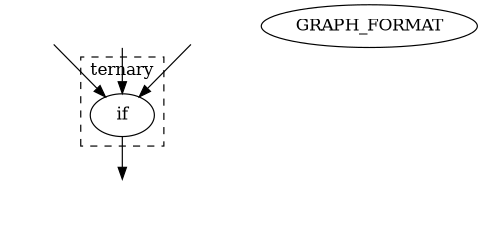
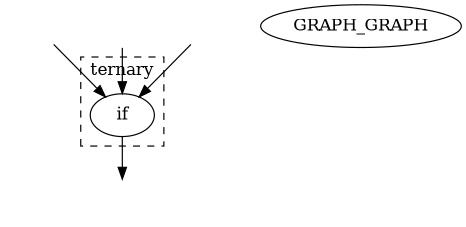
  digraph {
    node [style=invisible]
    n1 [label=if style=""]
-   GRAPH_FORMAT [style=""]
+   GRAPH_FORMAT [label=GRAPH_GRAPH style=""]
    In1
    In2
    In3
    Out1
    subgraph cluster_1 {
      label=ternary
      style=dashed
      n1
    }
    n1 -> Out1
    In1 -> n1
    In2 -> n1
    In3 -> n1
  }
